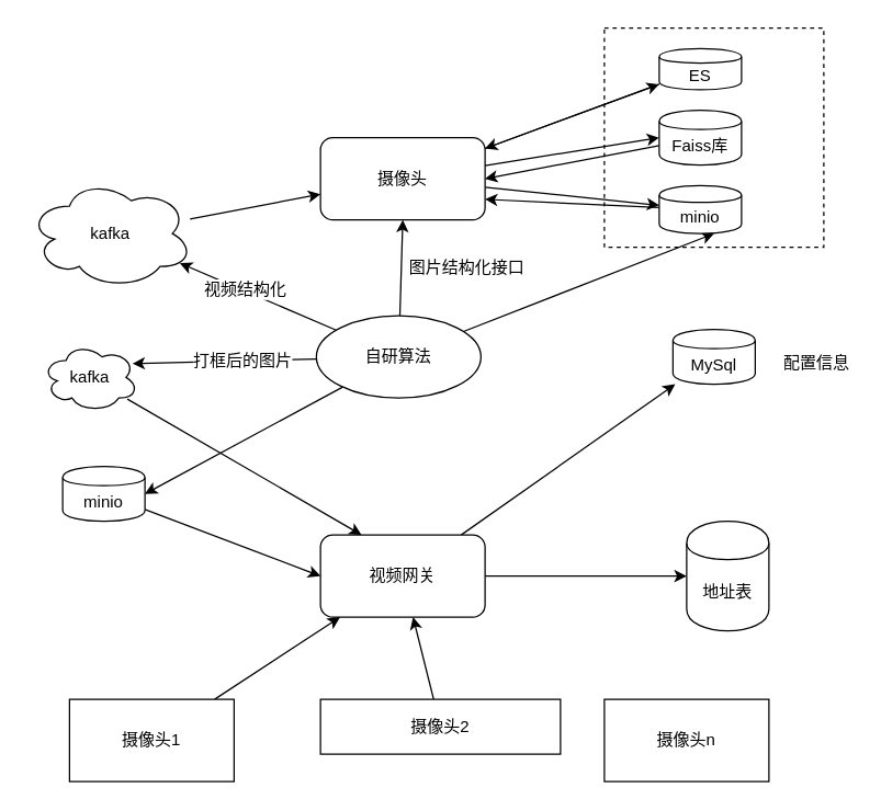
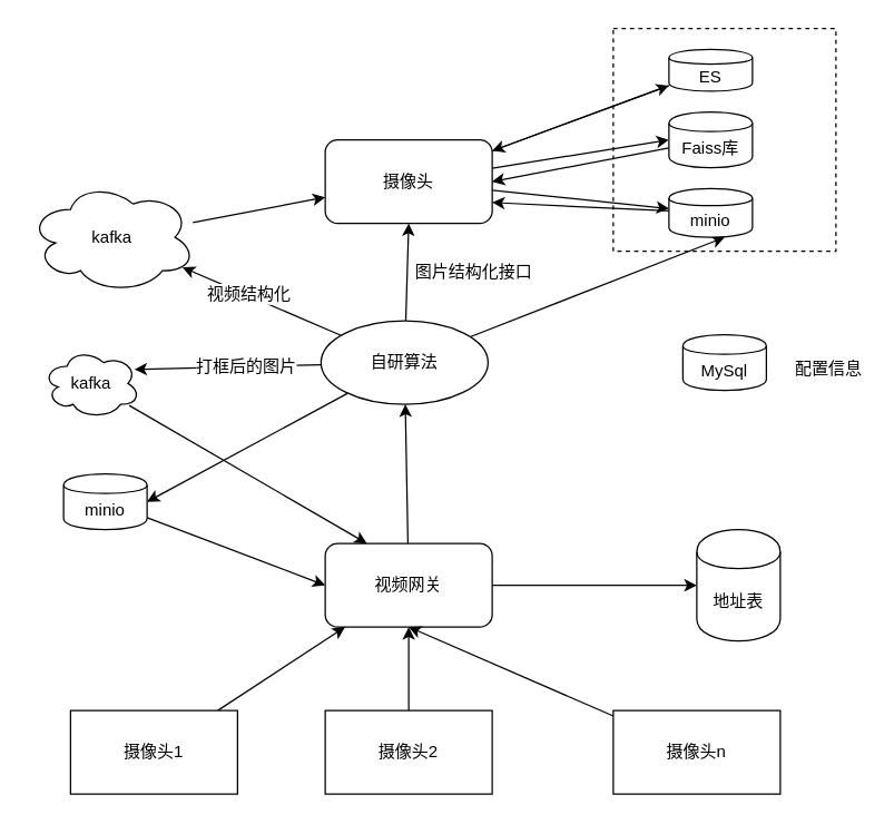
  <mxCell id="0" />
  <mxCell id="1" parent="0" />
  <mxCell id="2" value="" style="rounded=0;whiteSpace=wrap;html=1;dashed=1;" parent="1" vertex="1"><mxGeometry x="440" y="20" width="160" height="160" as="geometry" /></mxCell>
  <mxCell id="3" style="edgeStyle=none;rounded=0;orthogonalLoop=1;jettySize=auto;html=1;entryX=0.5;entryY=1;entryDx=0;entryDy=0;" parent="1" source="10" target="26" edge="1"><mxGeometry relative="1" as="geometry" /></mxCell>
  <mxCell id="4" style="edgeStyle=none;rounded=0;orthogonalLoop=1;jettySize=auto;html=1;" parent="1" source="10" target="29" edge="1"><mxGeometry relative="1" as="geometry" /></mxCell>
  <mxCell id="5" value="视频结构化" style="text;html=1;resizable=0;points=[];align=center;verticalAlign=middle;labelBackgroundColor=#ffffff;" parent="4" vertex="1" connectable="0"><mxGeometry x="0.176" y="-1" relative="1" as="geometry"><mxPoint as="offset" /></mxGeometry></mxCell>
  <mxCell id="6" style="edgeStyle=none;rounded=0;orthogonalLoop=1;jettySize=auto;html=1;entryX=0.942;entryY=0.3;entryDx=0;entryDy=0;entryPerimeter=0;" parent="1" source="10" target="35" edge="1"><mxGeometry relative="1" as="geometry" /></mxCell>
  <mxCell id="7" value="打框后的图片" style="text;html=1;resizable=0;points=[];align=center;verticalAlign=middle;labelBackgroundColor=#ffffff;" parent="6" vertex="1" connectable="0"><mxGeometry x="-0.178" relative="1" as="geometry"><mxPoint as="offset" /></mxGeometry></mxCell>
  <mxCell id="8" style="edgeStyle=none;rounded=0;orthogonalLoop=1;jettySize=auto;html=1;entryX=1;entryY=0.5;entryDx=0;entryDy=0;" parent="1" source="10" target="37" edge="1"><mxGeometry relative="1" as="geometry" /></mxCell>
  <mxCell id="9" style="edgeStyle=none;rounded=0;orthogonalLoop=1;jettySize=auto;html=1;entryX=0.667;entryY=1;entryDx=0;entryDy=0;entryPerimeter=0;" parent="1" source="10" target="39" edge="1"><mxGeometry relative="1" as="geometry" /></mxCell>
  <mxCell id="10" value="自研算法" style="ellipse;whiteSpace=wrap;html=1;" parent="1" vertex="1"><mxGeometry x="230" y="230" width="120" height="60" as="geometry" /></mxCell>
  <mxCell id="11" style="edgeStyle=none;rounded=0;orthogonalLoop=1;jettySize=auto;html=1;entryX=0;entryY=0.5;entryDx=0;entryDy=0;" parent="1" source="13" target="22" edge="1"><mxGeometry relative="1" as="geometry" /></mxCell>
- <mxCell id="12" style="edgeStyle=none;rounded=0;orthogonalLoop=1;jettySize=auto;html=1;" parent="1" source="13" target="20" edge="1"><mxGeometry relative="1" as="geometry" /></mxCell>
+ <mxCell id="12" style="edgeStyle=none;rounded=0;orthogonalLoop=1;jettySize=auto;html=1;" parent="1" source="13" target="10" edge="1"><mxGeometry relative="1" as="geometry" /></mxCell>
  <mxCell id="13" value="视频网关" style="rounded=1;whiteSpace=wrap;html=1;" parent="1" vertex="1"><mxGeometry x="233" y="390" width="120" height="60" as="geometry" /></mxCell>
  <mxCell id="14" style="rounded=0;orthogonalLoop=1;jettySize=auto;html=1;" parent="1" source="15" target="13" edge="1"><mxGeometry relative="1" as="geometry" /></mxCell>
  <mxCell id="15" value="摄像头1" style="rounded=0;whiteSpace=wrap;html=1;" parent="1" vertex="1"><mxGeometry x="50" y="510" width="120" height="60" as="geometry" /></mxCell>
  <mxCell id="16" value="" style="edgeStyle=none;rounded=0;orthogonalLoop=1;jettySize=auto;html=1;" parent="1" source="17" target="13" edge="1"><mxGeometry relative="1" as="geometry" /></mxCell>
- <mxCell id="17" value="摄像头2" style="rounded=0;whiteSpace=wrap;html=1;" parent="1" vertex="1"><mxGeometry x="233" y="510" width="175" height="40" as="geometry" /></mxCell>
+ <mxCell id="17" value="摄像头2" style="rounded=0;whiteSpace=wrap;html=1;" parent="1" vertex="1"><mxGeometry x="233" y="510" width="120" height="60" as="geometry" /></mxCell>
+ <mxCell id="18" style="edgeStyle=none;rounded=0;orthogonalLoop=1;jettySize=auto;html=1;entryX=0.5;entryY=1;entryDx=0;entryDy=0;" parent="1" source="19" target="13" edge="1"><mxGeometry relative="1" as="geometry" /></mxCell>
  <mxCell id="19" value="摄像头n" style="rounded=0;whiteSpace=wrap;html=1;" parent="1" vertex="1"><mxGeometry x="440" y="510" width="120" height="60" as="geometry" /></mxCell>
  <mxCell id="20" value="MySql" style="shape=cylinder;whiteSpace=wrap;html=1;boundedLbl=1;backgroundOutline=1;" parent="1" vertex="1"><mxGeometry x="490" y="240" width="60" height="40" as="geometry" /></mxCell>
  <mxCell id="21" value="配置信息" style="text;html=1;strokeColor=none;fillColor=none;align=center;verticalAlign=middle;whiteSpace=wrap;rounded=0;" parent="1" vertex="1"><mxGeometry x="570" y="255" width="50" height="20" as="geometry" /></mxCell>
  <mxCell id="22" value="地址表" style="shape=cylinder;whiteSpace=wrap;html=1;boundedLbl=1;backgroundOutline=1;" parent="1" vertex="1"><mxGeometry x="500" y="380" width="60" height="80" as="geometry" /></mxCell>
  <mxCell id="23" style="edgeStyle=none;rounded=0;orthogonalLoop=1;jettySize=auto;html=1;entryX=0;entryY=0.5;entryDx=0;entryDy=0;" parent="1" source="26" target="31" edge="1"><mxGeometry relative="1" as="geometry" /></mxCell>
  <mxCell id="24" style="edgeStyle=none;rounded=0;orthogonalLoop=1;jettySize=auto;html=1;" parent="1" source="26" target="33" edge="1"><mxGeometry relative="1" as="geometry" /></mxCell>
  <mxCell id="25" style="edgeStyle=none;rounded=0;orthogonalLoop=1;jettySize=auto;html=1;" parent="1" source="26" target="39" edge="1"><mxGeometry relative="1" as="geometry" /></mxCell>
  <mxCell id="26" value="摄像头" style="rounded=1;whiteSpace=wrap;html=1;" parent="1" vertex="1"><mxGeometry x="233" y="100" width="120" height="60" as="geometry" /></mxCell>
  <mxCell id="27" value="图片结构化接口" style="text;html=1;strokeColor=none;fillColor=none;align=center;verticalAlign=middle;whiteSpace=wrap;rounded=0;" parent="1" vertex="1"><mxGeometry x="290" y="185" width="100" height="20" as="geometry" /></mxCell>
  <mxCell id="28" style="edgeStyle=none;rounded=0;orthogonalLoop=1;jettySize=auto;html=1;" parent="1" source="29" target="26" edge="1"><mxGeometry relative="1" as="geometry" /></mxCell>
  <mxCell id="29" value="kafka" style="ellipse;shape=cloud;whiteSpace=wrap;html=1;" parent="1" vertex="1"><mxGeometry x="20" y="130" width="120" height="80" as="geometry" /></mxCell>
  <mxCell id="30" style="edgeStyle=none;rounded=0;orthogonalLoop=1;jettySize=auto;html=1;entryX=1;entryY=0.5;entryDx=0;entryDy=0;" parent="1" source="31" target="26" edge="1"><mxGeometry relative="1" as="geometry" /></mxCell>
  <mxCell id="31" value="Faiss库" style="shape=cylinder;whiteSpace=wrap;html=1;boundedLbl=1;backgroundOutline=1;" parent="1" vertex="1"><mxGeometry x="480" y="80" width="60" height="40" as="geometry" /></mxCell>
  <mxCell id="32" style="edgeStyle=none;rounded=0;orthogonalLoop=1;jettySize=auto;html=1;" parent="1" source="33" target="26" edge="1"><mxGeometry relative="1" as="geometry" /></mxCell>
  <mxCell id="33" value="ES" style="shape=cylinder;whiteSpace=wrap;html=1;boundedLbl=1;backgroundOutline=1;" parent="1" vertex="1"><mxGeometry x="480" y="35" width="60" height="30" as="geometry" /></mxCell>
  <mxCell id="34" style="edgeStyle=none;rounded=0;orthogonalLoop=1;jettySize=auto;html=1;entryX=0.25;entryY=0;entryDx=0;entryDy=0;" parent="1" source="35" target="13" edge="1"><mxGeometry relative="1" as="geometry" /></mxCell>
  <mxCell id="35" value="kafka" style="ellipse;shape=cloud;whiteSpace=wrap;html=1;" parent="1" vertex="1"><mxGeometry x="30" y="250" width="70" height="50" as="geometry" /></mxCell>
  <mxCell id="36" style="edgeStyle=none;rounded=0;orthogonalLoop=1;jettySize=auto;html=1;entryX=0;entryY=0.5;entryDx=0;entryDy=0;" parent="1" source="37" target="13" edge="1"><mxGeometry relative="1" as="geometry" /></mxCell>
  <mxCell id="37" value="minio" style="shape=cylinder;whiteSpace=wrap;html=1;boundedLbl=1;backgroundOutline=1;" parent="1" vertex="1"><mxGeometry x="45" y="340" width="60" height="40" as="geometry" /></mxCell>
  <mxCell id="38" style="edgeStyle=none;rounded=0;orthogonalLoop=1;jettySize=auto;html=1;entryX=1;entryY=0.75;entryDx=0;entryDy=0;" parent="1" source="39" target="26" edge="1"><mxGeometry relative="1" as="geometry" /></mxCell>
  <mxCell id="39" value="minio" style="shape=cylinder;whiteSpace=wrap;html=1;boundedLbl=1;backgroundOutline=1;" parent="1" vertex="1"><mxGeometry x="480" y="135" width="60" height="35" as="geometry" /></mxCell>
